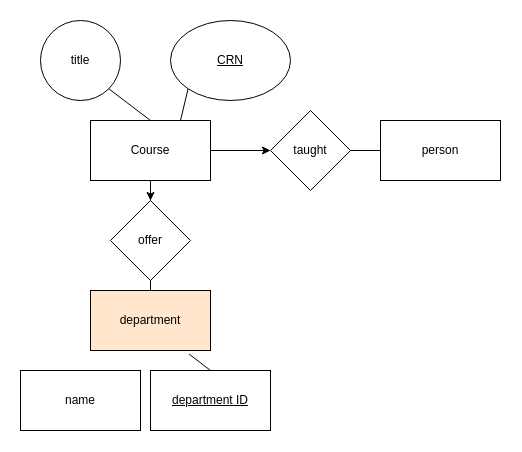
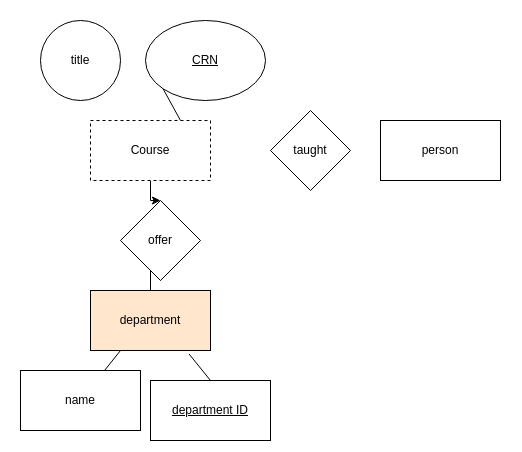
  <mxCell id="0" />
  <mxCell id="1" parent="0" />
  <mxCell id="2" style="edgeStyle=orthogonalEdgeStyle;rounded=0;orthogonalLoop=1;jettySize=auto;html=1;entryX=0.5;entryY=0;entryDx=0;entryDy=0;" edge="1" parent="1" source="4" target="13"><mxGeometry relative="1" as="geometry"><mxPoint x="150" y="220" as="targetPoint" /></mxGeometry></mxCell>
- <mxCell id="3" style="edgeStyle=orthogonalEdgeStyle;rounded=0;orthogonalLoop=1;jettySize=auto;html=1;entryX=0;entryY=0.5;entryDx=0;entryDy=0;" edge="1" parent="1" source="4" target="14"><mxGeometry relative="1" as="geometry"><mxPoint x="300" y="150" as="targetPoint" /></mxGeometry></mxCell>
- <mxCell id="4" value="Course" style="rounded=0;whiteSpace=wrap;html=1;" parent="1" vertex="1"><mxGeometry x="90" y="120" width="120" height="60" as="geometry" /></mxCell>
- <mxCell id="5" style="rounded=0;orthogonalLoop=1;jettySize=auto;html=1;exitX=1;exitY=1;exitDx=0;exitDy=0;entryX=0.5;entryY=0;entryDx=0;entryDy=0;strokeColor=default;endArrow=none;endFill=0;" edge="1" parent="1" source="6" target="4"><mxGeometry relative="1" as="geometry" /></mxCell>
+ <mxCell id="4" value="Course" style="rounded=0;whiteSpace=wrap;html=1;dashed=1;" parent="1" vertex="1"><mxGeometry x="90" y="120" width="120" height="60" as="geometry" /></mxCell>
  <mxCell id="6" value="title" style="ellipse;whiteSpace=wrap;html=1;" vertex="1" parent="1"><mxGeometry x="40" y="20" width="80" height="80" as="geometry" /></mxCell>
  <mxCell id="7" style="rounded=0;orthogonalLoop=1;jettySize=auto;html=1;exitX=0;exitY=1;exitDx=0;exitDy=0;entryX=0.75;entryY=0;entryDx=0;entryDy=0;endArrow=none;endFill=0;" edge="1" parent="1" source="8" target="4"><mxGeometry relative="1" as="geometry" /></mxCell>
- <mxCell id="8" value="&lt;u&gt;CRN&lt;/u&gt;" style="ellipse;whiteSpace=wrap;html=1;" vertex="1" parent="1"><mxGeometry x="170" y="20" width="120" height="80" as="geometry" /></mxCell>
- <mxCell id="9" style="edgeStyle=orthogonalEdgeStyle;rounded=0;orthogonalLoop=1;jettySize=auto;html=1;entryX=1;entryY=0.5;entryDx=0;entryDy=0;endArrow=none;endFill=0;" edge="1" parent="1" source="10" target="14"><mxGeometry relative="1" as="geometry" /></mxCell>
+ <mxCell id="8" value="&lt;u&gt;CRN&lt;/u&gt;" style="ellipse;whiteSpace=wrap;html=1;" vertex="1" parent="1"><mxGeometry x="145" y="20" width="120" height="80" as="geometry" /></mxCell>
  <mxCell id="10" value="person&lt;br&gt;" style="whiteSpace=wrap;html=1;" vertex="1" parent="1"><mxGeometry x="380" y="120" width="120" height="60" as="geometry" /></mxCell>
  <mxCell id="11" style="edgeStyle=orthogonalEdgeStyle;rounded=0;orthogonalLoop=1;jettySize=auto;html=1;endArrow=none;endFill=0;" edge="1" parent="1" source="12" target="13"><mxGeometry relative="1" as="geometry" /></mxCell>
  <mxCell id="12" value="department" style="whiteSpace=wrap;html=1;fillColor=#ffe6cc;" vertex="1" parent="1"><mxGeometry x="90" y="290" width="120" height="60" as="geometry" /></mxCell>
- <mxCell id="13" value="offer" style="rhombus;whiteSpace=wrap;html=1;" vertex="1" parent="1"><mxGeometry x="110" y="200" width="80" height="80" as="geometry" /></mxCell>
+ <mxCell id="13" value="offer" style="rhombus;whiteSpace=wrap;html=1;" vertex="1" parent="1"><mxGeometry x="120" y="200" width="80" height="80" as="geometry" /></mxCell>
  <mxCell id="14" value="taught" style="rhombus;whiteSpace=wrap;html=1;" vertex="1" parent="1"><mxGeometry x="270" y="110" width="80" height="80" as="geometry" /></mxCell>
+ <mxCell id="15" style="rounded=0;orthogonalLoop=1;jettySize=auto;html=1;entryX=0.25;entryY=1;entryDx=0;entryDy=0;endArrow=none;endFill=0;" edge="1" parent="1" source="16" target="12"><mxGeometry relative="1" as="geometry" /></mxCell>
  <mxCell id="16" value="name" style="whiteSpace=wrap;html=1;" vertex="1" parent="1"><mxGeometry x="20" y="370" width="120" height="60" as="geometry" /></mxCell>
  <mxCell id="17" style="rounded=0;orthogonalLoop=1;jettySize=auto;html=1;exitX=0.5;exitY=0;exitDx=0;exitDy=0;entryX=0.822;entryY=1.06;entryDx=0;entryDy=0;entryPerimeter=0;endArrow=none;endFill=0;" edge="1" parent="1" source="18" target="12"><mxGeometry relative="1" as="geometry" /></mxCell>
- <mxCell id="18" value="&lt;u&gt;department ID&lt;/u&gt;" style="whiteSpace=wrap;html=1;" vertex="1" parent="1"><mxGeometry x="150" y="370" width="120" height="60" as="geometry" /></mxCell>
+ <mxCell id="18" value="&lt;u&gt;department ID&lt;/u&gt;" style="whiteSpace=wrap;html=1;" vertex="1" parent="1"><mxGeometry x="150" y="380" width="120" height="60" as="geometry" /></mxCell>
